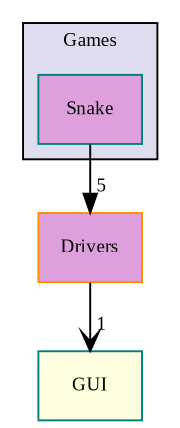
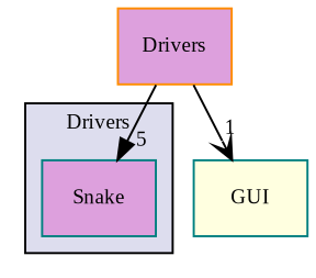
  digraph {
    compound=true
    node [color=teal fillcolor=plum fontname=TimesNewRoman fontsize=10 shape=box style=filled]
    edge [color=black labeldistance=1.5 labelfontname=TimesNewRoman labelfontsize=10]
    n1 [label=Snake pencolor=black]
    n2 [color=darkorange label=Drivers]
    n3 [fillcolor=lightyellow label=GUI]
    subgraph cluster_1 {
      bgcolor="#ddddee"
      fontname=TimesNewRoman
      fontsize=10
-     label=Games
+     label=Drivers
      pencolor=black
      n1
    }
-   n1 -> n2 [arrowhead=normal headlabel=5]
+   n2 -> n1 [arrowhead=normal headlabel=5]
    n2 -> n3 [arrowhead=vee headlabel=1]
  }
